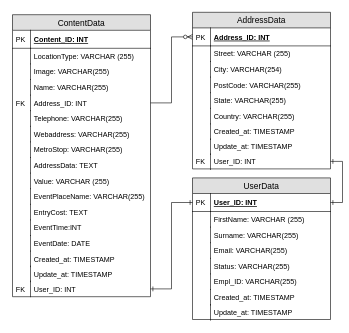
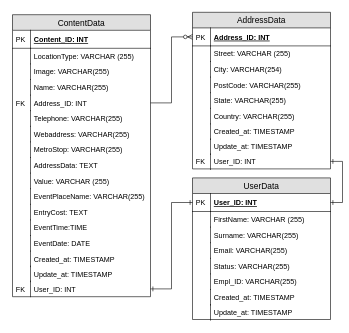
  <mxCell id="0" />
  <mxCell id="1" parent="0" />
  <mxCell id="2" value="ContentData" style="swimlane;fontStyle=0;childLayout=stackLayout;horizontal=1;startSize=26;fillColor=#e0e0e0;horizontalStack=0;resizeParent=1;resizeParentMax=0;resizeLast=0;collapsible=1;marginBottom=0;swimlaneFillColor=#ffffff;align=center;fontSize=14;" vertex="1" parent="1"><mxGeometry x="20" y="24" width="230" height="470" as="geometry" /></mxCell>
  <mxCell id="3" value="Content_ID: INT" style="shape=partialRectangle;top=0;left=0;right=0;bottom=1;align=left;verticalAlign=middle;fillColor=none;spacingLeft=34;spacingRight=4;overflow=hidden;rotatable=0;points=[[0,0.5],[1,0.5]];portConstraint=eastwest;dropTarget=0;fontStyle=5;fontSize=12;" vertex="1" parent="2"><mxGeometry y="26" width="230" height="30" as="geometry" /></mxCell>
  <mxCell id="4" value="PK" style="shape=partialRectangle;top=0;left=0;bottom=0;fillColor=none;align=left;verticalAlign=middle;spacingLeft=4;spacingRight=4;overflow=hidden;rotatable=0;points=[];portConstraint=eastwest;part=1;fontSize=12;" vertex="1" connectable="0" parent="3"><mxGeometry width="30" height="30" as="geometry" /></mxCell>
  <mxCell id="5" value="LocationType: VARCHAR (255)" style="shape=partialRectangle;top=0;left=0;right=0;bottom=0;align=left;verticalAlign=top;fillColor=none;spacingLeft=34;spacingRight=4;overflow=hidden;rotatable=0;points=[[0,0.5],[1,0.5]];portConstraint=eastwest;dropTarget=0;fontSize=12;" vertex="1" parent="2"><mxGeometry y="56" width="230" height="26" as="geometry" /></mxCell>
  <mxCell id="6" value="" style="shape=partialRectangle;top=0;left=0;bottom=0;fillColor=none;align=left;verticalAlign=top;spacingLeft=4;spacingRight=4;overflow=hidden;rotatable=0;points=[];portConstraint=eastwest;part=1;fontSize=12;" vertex="1" connectable="0" parent="5"><mxGeometry width="30" height="26" as="geometry" /></mxCell>
  <mxCell id="7" value="Image: VARCHAR(255)" style="shape=partialRectangle;top=0;left=0;right=0;bottom=0;align=left;verticalAlign=top;fillColor=none;spacingLeft=34;spacingRight=4;overflow=hidden;rotatable=0;points=[[0,0.5],[1,0.5]];portConstraint=eastwest;dropTarget=0;fontSize=12;" vertex="1" parent="2"><mxGeometry y="82" width="230" height="26" as="geometry" /></mxCell>
  <mxCell id="8" value="" style="shape=partialRectangle;top=0;left=0;bottom=0;fillColor=none;align=left;verticalAlign=top;spacingLeft=4;spacingRight=4;overflow=hidden;rotatable=0;points=[];portConstraint=eastwest;part=1;fontSize=12;" vertex="1" connectable="0" parent="7"><mxGeometry width="30" height="26" as="geometry" /></mxCell>
  <mxCell id="9" value="Name: VARCHAR(255)" style="shape=partialRectangle;top=0;left=0;right=0;bottom=0;align=left;verticalAlign=top;fillColor=none;spacingLeft=34;spacingRight=4;overflow=hidden;rotatable=0;points=[[0,0.5],[1,0.5]];portConstraint=eastwest;dropTarget=0;fontSize=12;" vertex="1" parent="2"><mxGeometry y="108" width="230" height="26" as="geometry" /></mxCell>
  <mxCell id="10" value="" style="shape=partialRectangle;top=0;left=0;bottom=0;fillColor=none;align=left;verticalAlign=top;spacingLeft=4;spacingRight=4;overflow=hidden;rotatable=0;points=[];portConstraint=eastwest;part=1;fontSize=12;" vertex="1" connectable="0" parent="9"><mxGeometry width="30" height="26" as="geometry" /></mxCell>
  <mxCell id="11" value="Address_ID: INT" style="shape=partialRectangle;top=0;left=0;right=0;bottom=0;align=left;verticalAlign=top;fillColor=none;spacingLeft=34;spacingRight=4;overflow=hidden;rotatable=0;points=[[0,0.5],[1,0.5]];portConstraint=eastwest;dropTarget=0;fontSize=12;" vertex="1" parent="2"><mxGeometry y="134" width="230" height="26" as="geometry" /></mxCell>
  <mxCell id="12" value="FK" style="shape=partialRectangle;top=0;left=0;bottom=0;fillColor=none;align=left;verticalAlign=top;spacingLeft=4;spacingRight=4;overflow=hidden;rotatable=0;points=[];portConstraint=eastwest;part=1;fontSize=12;" vertex="1" connectable="0" parent="11"><mxGeometry width="30" height="26" as="geometry" /></mxCell>
  <mxCell id="13" value="Telephone: VARCHAR(255)" style="shape=partialRectangle;top=0;left=0;right=0;bottom=0;align=left;verticalAlign=top;fillColor=none;spacingLeft=34;spacingRight=4;overflow=hidden;rotatable=0;points=[[0,0.5],[1,0.5]];portConstraint=eastwest;dropTarget=0;fontSize=12;" vertex="1" parent="2"><mxGeometry y="160" width="230" height="26" as="geometry" /></mxCell>
  <mxCell id="14" value="" style="shape=partialRectangle;top=0;left=0;bottom=0;fillColor=none;align=left;verticalAlign=top;spacingLeft=4;spacingRight=4;overflow=hidden;rotatable=0;points=[];portConstraint=eastwest;part=1;fontSize=12;" vertex="1" connectable="0" parent="13"><mxGeometry width="30" height="26" as="geometry" /></mxCell>
  <mxCell id="15" value="Webaddress: VARCHAR(255)" style="shape=partialRectangle;top=0;left=0;right=0;bottom=0;align=left;verticalAlign=top;fillColor=none;spacingLeft=34;spacingRight=4;overflow=hidden;rotatable=0;points=[[0,0.5],[1,0.5]];portConstraint=eastwest;dropTarget=0;fontSize=12;" vertex="1" parent="2"><mxGeometry y="186" width="230" height="26" as="geometry" /></mxCell>
  <mxCell id="16" value="" style="shape=partialRectangle;top=0;left=0;bottom=0;fillColor=none;align=left;verticalAlign=top;spacingLeft=4;spacingRight=4;overflow=hidden;rotatable=0;points=[];portConstraint=eastwest;part=1;fontSize=12;" vertex="1" connectable="0" parent="15"><mxGeometry width="30" height="26" as="geometry" /></mxCell>
  <mxCell id="17" value="MetroStop: VARCHAR(255)" style="shape=partialRectangle;top=0;left=0;right=0;bottom=0;align=left;verticalAlign=top;fillColor=none;spacingLeft=34;spacingRight=4;overflow=hidden;rotatable=0;points=[[0,0.5],[1,0.5]];portConstraint=eastwest;dropTarget=0;fontSize=12;" vertex="1" parent="2"><mxGeometry y="212" width="230" height="26" as="geometry" /></mxCell>
  <mxCell id="18" value="" style="shape=partialRectangle;top=0;left=0;bottom=0;fillColor=none;align=left;verticalAlign=top;spacingLeft=4;spacingRight=4;overflow=hidden;rotatable=0;points=[];portConstraint=eastwest;part=1;fontSize=12;" vertex="1" connectable="0" parent="17"><mxGeometry width="30" height="26" as="geometry" /></mxCell>
  <mxCell id="19" value="AddressData: TEXT" style="shape=partialRectangle;top=0;left=0;right=0;bottom=0;align=left;verticalAlign=top;fillColor=none;spacingLeft=34;spacingRight=4;overflow=hidden;rotatable=0;points=[[0,0.5],[1,0.5]];portConstraint=eastwest;dropTarget=0;fontSize=12;" vertex="1" parent="2"><mxGeometry y="238" width="230" height="26" as="geometry" /></mxCell>
  <mxCell id="20" value="" style="shape=partialRectangle;top=0;left=0;bottom=0;fillColor=none;align=left;verticalAlign=top;spacingLeft=4;spacingRight=4;overflow=hidden;rotatable=0;points=[];portConstraint=eastwest;part=1;fontSize=12;" vertex="1" connectable="0" parent="19"><mxGeometry width="30" height="26" as="geometry" /></mxCell>
  <mxCell id="21" value="Value: VARCHAR (255)" style="shape=partialRectangle;top=0;left=0;right=0;bottom=0;align=left;verticalAlign=top;fillColor=none;spacingLeft=34;spacingRight=4;overflow=hidden;rotatable=0;points=[[0,0.5],[1,0.5]];portConstraint=eastwest;dropTarget=0;fontSize=12;" vertex="1" parent="2"><mxGeometry y="264" width="230" height="26" as="geometry" /></mxCell>
  <mxCell id="22" value="" style="shape=partialRectangle;top=0;left=0;bottom=0;fillColor=none;align=left;verticalAlign=top;spacingLeft=4;spacingRight=4;overflow=hidden;rotatable=0;points=[];portConstraint=eastwest;part=1;fontSize=12;" vertex="1" connectable="0" parent="21"><mxGeometry width="30" height="26" as="geometry" /></mxCell>
  <mxCell id="23" value="EventPlaceName: VARCHAR(255)" style="shape=partialRectangle;top=0;left=0;right=0;bottom=0;align=left;verticalAlign=top;fillColor=none;spacingLeft=34;spacingRight=4;overflow=hidden;rotatable=0;points=[[0,0.5],[1,0.5]];portConstraint=eastwest;dropTarget=0;fontSize=12;" vertex="1" parent="2"><mxGeometry y="290" width="230" height="26" as="geometry" /></mxCell>
  <mxCell id="24" value="" style="shape=partialRectangle;top=0;left=0;bottom=0;fillColor=none;align=left;verticalAlign=top;spacingLeft=4;spacingRight=4;overflow=hidden;rotatable=0;points=[];portConstraint=eastwest;part=1;fontSize=12;" vertex="1" connectable="0" parent="23"><mxGeometry width="30" height="26" as="geometry" /></mxCell>
  <mxCell id="25" value="EntryCost: TEXT" style="shape=partialRectangle;top=0;left=0;right=0;bottom=0;align=left;verticalAlign=top;fillColor=none;spacingLeft=34;spacingRight=4;overflow=hidden;rotatable=0;points=[[0,0.5],[1,0.5]];portConstraint=eastwest;dropTarget=0;fontSize=12;" vertex="1" parent="2"><mxGeometry y="316" width="230" height="26" as="geometry" /></mxCell>
  <mxCell id="26" value="" style="shape=partialRectangle;top=0;left=0;bottom=0;fillColor=none;align=left;verticalAlign=top;spacingLeft=4;spacingRight=4;overflow=hidden;rotatable=0;points=[];portConstraint=eastwest;part=1;fontSize=12;" vertex="1" connectable="0" parent="25"><mxGeometry width="30" height="26" as="geometry" /></mxCell>
- <mxCell id="27" value="EventTime:INT" style="shape=partialRectangle;top=0;left=0;right=0;bottom=0;align=left;verticalAlign=top;fillColor=none;spacingLeft=34;spacingRight=4;overflow=hidden;rotatable=0;points=[[0,0.5],[1,0.5]];portConstraint=eastwest;dropTarget=0;fontSize=12;" vertex="1" parent="2"><mxGeometry y="342" width="230" height="26" as="geometry" /></mxCell>
+ <mxCell id="27" value="EventTime:TIME" style="shape=partialRectangle;top=0;left=0;right=0;bottom=0;align=left;verticalAlign=top;fillColor=none;spacingLeft=34;spacingRight=4;overflow=hidden;rotatable=0;points=[[0,0.5],[1,0.5]];portConstraint=eastwest;dropTarget=0;fontSize=12;" vertex="1" parent="2"><mxGeometry y="342" width="230" height="26" as="geometry" /></mxCell>
  <mxCell id="28" value="" style="shape=partialRectangle;top=0;left=0;bottom=0;fillColor=none;align=left;verticalAlign=top;spacingLeft=4;spacingRight=4;overflow=hidden;rotatable=0;points=[];portConstraint=eastwest;part=1;fontSize=12;" vertex="1" connectable="0" parent="27"><mxGeometry width="30" height="26" as="geometry" /></mxCell>
  <mxCell id="29" value="EventDate: DATE" style="shape=partialRectangle;top=0;left=0;right=0;bottom=0;align=left;verticalAlign=top;fillColor=none;spacingLeft=34;spacingRight=4;overflow=hidden;rotatable=0;points=[[0,0.5],[1,0.5]];portConstraint=eastwest;dropTarget=0;fontSize=12;" vertex="1" parent="2"><mxGeometry y="368" width="230" height="26" as="geometry" /></mxCell>
  <mxCell id="30" value="" style="shape=partialRectangle;top=0;left=0;bottom=0;fillColor=none;align=left;verticalAlign=top;spacingLeft=4;spacingRight=4;overflow=hidden;rotatable=0;points=[];portConstraint=eastwest;part=1;fontSize=12;" vertex="1" connectable="0" parent="29"><mxGeometry width="30" height="26" as="geometry" /></mxCell>
  <mxCell id="31" value="Created_at: TIMESTAMP" style="shape=partialRectangle;top=0;left=0;right=0;bottom=0;align=left;verticalAlign=top;fillColor=none;spacingLeft=34;spacingRight=4;overflow=hidden;rotatable=0;points=[[0,0.5],[1,0.5]];portConstraint=eastwest;dropTarget=0;fontSize=12;" vertex="1" parent="2"><mxGeometry y="394" width="230" height="25" as="geometry" /></mxCell>
  <mxCell id="32" value="" style="shape=partialRectangle;top=0;left=0;bottom=0;fillColor=none;align=left;verticalAlign=top;spacingLeft=4;spacingRight=4;overflow=hidden;rotatable=0;points=[];portConstraint=eastwest;part=1;fontSize=12;" vertex="1" connectable="0" parent="31"><mxGeometry width="30" height="26" as="geometry" /></mxCell>
  <mxCell id="33" value="Update_at: TIMESTAMP" style="shape=partialRectangle;top=0;left=0;right=0;bottom=0;align=left;verticalAlign=top;fillColor=none;spacingLeft=34;spacingRight=4;overflow=hidden;rotatable=0;points=[[0,0.5],[1,0.5]];portConstraint=eastwest;dropTarget=0;fontSize=12;" vertex="1" parent="2"><mxGeometry y="419" width="230" height="25" as="geometry" /></mxCell>
  <mxCell id="34" value="" style="shape=partialRectangle;top=0;left=0;bottom=0;fillColor=none;align=left;verticalAlign=top;spacingLeft=4;spacingRight=4;overflow=hidden;rotatable=0;points=[];portConstraint=eastwest;part=1;fontSize=12;" vertex="1" connectable="0" parent="33"><mxGeometry width="30" height="26" as="geometry" /></mxCell>
  <mxCell id="35" value="User_ID: INT" style="shape=partialRectangle;top=0;left=0;right=0;bottom=0;align=left;verticalAlign=top;fillColor=none;spacingLeft=34;spacingRight=4;overflow=hidden;rotatable=0;points=[[0,0.5],[1,0.5]];portConstraint=eastwest;dropTarget=0;fontSize=12;" vertex="1" parent="2"><mxGeometry y="444" width="230" height="26" as="geometry" /></mxCell>
  <mxCell id="36" value="FK" style="shape=partialRectangle;top=0;left=0;bottom=0;fillColor=none;align=left;verticalAlign=top;spacingLeft=4;spacingRight=4;overflow=hidden;rotatable=0;points=[];portConstraint=eastwest;part=1;fontSize=12;" vertex="1" connectable="0" parent="35"><mxGeometry width="30" height="26" as="geometry" /></mxCell>
  <mxCell id="37" value="AddressData" style="swimlane;fontStyle=0;childLayout=stackLayout;horizontal=1;startSize=26;fillColor=#e0e0e0;horizontalStack=0;resizeParent=1;resizeParentMax=0;resizeLast=0;collapsible=1;marginBottom=0;swimlaneFillColor=#ffffff;align=center;fontSize=14;" vertex="1" parent="1"><mxGeometry x="320" y="20" width="230" height="261" as="geometry" /></mxCell>
  <mxCell id="38" value="Address_ID: INT" style="shape=partialRectangle;top=0;left=0;right=0;bottom=1;align=left;verticalAlign=middle;fillColor=none;spacingLeft=34;spacingRight=4;overflow=hidden;rotatable=0;points=[[0,0.5],[1,0.5]];portConstraint=eastwest;dropTarget=0;fontStyle=5;fontSize=12;" vertex="1" parent="37"><mxGeometry y="26" width="230" height="30" as="geometry" /></mxCell>
  <mxCell id="39" value="PK" style="shape=partialRectangle;top=0;left=0;bottom=0;fillColor=none;align=left;verticalAlign=middle;spacingLeft=4;spacingRight=4;overflow=hidden;rotatable=0;points=[];portConstraint=eastwest;part=1;fontSize=12;" vertex="1" connectable="0" parent="38"><mxGeometry width="30" height="30" as="geometry" /></mxCell>
  <mxCell id="40" value="Street: VARCHAR (255)" style="shape=partialRectangle;top=0;left=0;right=0;bottom=0;align=left;verticalAlign=top;fillColor=none;spacingLeft=34;spacingRight=4;overflow=hidden;rotatable=0;points=[[0,0.5],[1,0.5]];portConstraint=eastwest;dropTarget=0;fontSize=12;" vertex="1" parent="37"><mxGeometry y="56" width="230" height="26" as="geometry" /></mxCell>
  <mxCell id="41" value="" style="shape=partialRectangle;top=0;left=0;bottom=0;fillColor=none;align=left;verticalAlign=top;spacingLeft=4;spacingRight=4;overflow=hidden;rotatable=0;points=[];portConstraint=eastwest;part=1;fontSize=12;" vertex="1" connectable="0" parent="40"><mxGeometry width="30" height="26" as="geometry" /></mxCell>
  <mxCell id="42" value="City: VARCHAR(254)" style="shape=partialRectangle;top=0;left=0;right=0;bottom=0;align=left;verticalAlign=top;fillColor=none;spacingLeft=34;spacingRight=4;overflow=hidden;rotatable=0;points=[[0,0.5],[1,0.5]];portConstraint=eastwest;dropTarget=0;fontSize=12;" vertex="1" parent="37"><mxGeometry y="82" width="230" height="26" as="geometry" /></mxCell>
  <mxCell id="43" value="" style="shape=partialRectangle;top=0;left=0;bottom=0;fillColor=none;align=left;verticalAlign=top;spacingLeft=4;spacingRight=4;overflow=hidden;rotatable=0;points=[];portConstraint=eastwest;part=1;fontSize=12;" vertex="1" connectable="0" parent="42"><mxGeometry width="30" height="26" as="geometry" /></mxCell>
  <mxCell id="44" value="PostCode: VARCHAR(255)" style="shape=partialRectangle;top=0;left=0;right=0;bottom=0;align=left;verticalAlign=top;fillColor=none;spacingLeft=34;spacingRight=4;overflow=hidden;rotatable=0;points=[[0,0.5],[1,0.5]];portConstraint=eastwest;dropTarget=0;fontSize=12;" vertex="1" parent="37"><mxGeometry y="108" width="230" height="26" as="geometry" /></mxCell>
  <mxCell id="45" value="" style="shape=partialRectangle;top=0;left=0;bottom=0;fillColor=none;align=left;verticalAlign=top;spacingLeft=4;spacingRight=4;overflow=hidden;rotatable=0;points=[];portConstraint=eastwest;part=1;fontSize=12;" vertex="1" connectable="0" parent="44"><mxGeometry width="30" height="26" as="geometry" /></mxCell>
  <mxCell id="46" value="State: VARCHAR(255)" style="shape=partialRectangle;top=0;left=0;right=0;bottom=0;align=left;verticalAlign=top;fillColor=none;spacingLeft=34;spacingRight=4;overflow=hidden;rotatable=0;points=[[0,0.5],[1,0.5]];portConstraint=eastwest;dropTarget=0;fontSize=12;" vertex="1" parent="37"><mxGeometry y="134" width="230" height="26" as="geometry" /></mxCell>
  <mxCell id="47" value="" style="shape=partialRectangle;top=0;left=0;bottom=0;fillColor=none;align=left;verticalAlign=top;spacingLeft=4;spacingRight=4;overflow=hidden;rotatable=0;points=[];portConstraint=eastwest;part=1;fontSize=12;" vertex="1" connectable="0" parent="46"><mxGeometry width="30" height="26" as="geometry" /></mxCell>
  <mxCell id="48" value="Country: VARCHAR(255)" style="shape=partialRectangle;top=0;left=0;right=0;bottom=0;align=left;verticalAlign=top;fillColor=none;spacingLeft=34;spacingRight=4;overflow=hidden;rotatable=0;points=[[0,0.5],[1,0.5]];portConstraint=eastwest;dropTarget=0;fontSize=12;" vertex="1" parent="37"><mxGeometry y="160" width="230" height="26" as="geometry" /></mxCell>
  <mxCell id="49" value="" style="shape=partialRectangle;top=0;left=0;bottom=0;fillColor=none;align=left;verticalAlign=top;spacingLeft=4;spacingRight=4;overflow=hidden;rotatable=0;points=[];portConstraint=eastwest;part=1;fontSize=12;" vertex="1" connectable="0" parent="48"><mxGeometry width="30" height="26" as="geometry" /></mxCell>
  <mxCell id="50" value="Created_at: TIMESTAMP" style="shape=partialRectangle;top=0;left=0;right=0;bottom=0;align=left;verticalAlign=top;fillColor=none;spacingLeft=34;spacingRight=4;overflow=hidden;rotatable=0;points=[[0,0.5],[1,0.5]];portConstraint=eastwest;dropTarget=0;fontSize=12;" vertex="1" parent="37"><mxGeometry y="186" width="230" height="25" as="geometry" /></mxCell>
  <mxCell id="51" value="" style="shape=partialRectangle;top=0;left=0;bottom=0;fillColor=none;align=left;verticalAlign=top;spacingLeft=4;spacingRight=4;overflow=hidden;rotatable=0;points=[];portConstraint=eastwest;part=1;fontSize=12;" vertex="1" connectable="0" parent="50"><mxGeometry width="30" height="26" as="geometry" /></mxCell>
  <mxCell id="52" value="Update_at: TIMESTAMP" style="shape=partialRectangle;top=0;left=0;right=0;bottom=0;align=left;verticalAlign=top;fillColor=none;spacingLeft=34;spacingRight=4;overflow=hidden;rotatable=0;points=[[0,0.5],[1,0.5]];portConstraint=eastwest;dropTarget=0;fontSize=12;" vertex="1" parent="37"><mxGeometry y="211" width="230" height="25" as="geometry" /></mxCell>
  <mxCell id="53" value="" style="shape=partialRectangle;top=0;left=0;bottom=0;fillColor=none;align=left;verticalAlign=top;spacingLeft=4;spacingRight=4;overflow=hidden;rotatable=0;points=[];portConstraint=eastwest;part=1;fontSize=12;" vertex="1" connectable="0" parent="52"><mxGeometry width="30" height="26" as="geometry" /></mxCell>
  <mxCell id="54" value="User_ID: INT" style="shape=partialRectangle;top=0;left=0;right=0;bottom=0;align=left;verticalAlign=top;fillColor=none;spacingLeft=34;spacingRight=4;overflow=hidden;rotatable=0;points=[[0,0.5],[1,0.5]];portConstraint=eastwest;dropTarget=0;fontSize=12;" vertex="1" parent="37"><mxGeometry y="236" width="230" height="25" as="geometry" /></mxCell>
  <mxCell id="55" value="FK" style="shape=partialRectangle;top=0;left=0;bottom=0;fillColor=none;align=left;verticalAlign=top;spacingLeft=4;spacingRight=4;overflow=hidden;rotatable=0;points=[];portConstraint=eastwest;part=1;fontSize=12;" vertex="1" connectable="0" parent="54"><mxGeometry width="30" height="26" as="geometry" /></mxCell>
  <mxCell id="56" style="edgeStyle=orthogonalEdgeStyle;rounded=0;orthogonalLoop=1;jettySize=auto;html=1;exitX=0;exitY=0.5;exitDx=0;exitDy=0;entryX=1;entryY=0.5;entryDx=0;entryDy=0;startArrow=ERzeroToMany;startFill=1;endArrow=none;endFill=0;" edge="1" parent="1" source="38" target="11"><mxGeometry relative="1" as="geometry" /></mxCell>
  <mxCell id="57" value="UserData" style="swimlane;fontStyle=0;childLayout=stackLayout;horizontal=1;startSize=26;fillColor=#e0e0e0;horizontalStack=0;resizeParent=1;resizeParentMax=0;resizeLast=0;collapsible=1;marginBottom=0;swimlaneFillColor=#ffffff;align=center;fontSize=14;" vertex="1" parent="1"><mxGeometry x="320" y="296" width="230" height="236" as="geometry" /></mxCell>
  <mxCell id="58" value="User_ID: INT" style="shape=partialRectangle;top=0;left=0;right=0;bottom=1;align=left;verticalAlign=middle;fillColor=none;spacingLeft=34;spacingRight=4;overflow=hidden;rotatable=0;points=[[0,0.5],[1,0.5]];portConstraint=eastwest;dropTarget=0;fontStyle=5;fontSize=12;" vertex="1" parent="57"><mxGeometry y="26" width="230" height="30" as="geometry" /></mxCell>
  <mxCell id="59" value="PK" style="shape=partialRectangle;top=0;left=0;bottom=0;fillColor=none;align=left;verticalAlign=middle;spacingLeft=4;spacingRight=4;overflow=hidden;rotatable=0;points=[];portConstraint=eastwest;part=1;fontSize=12;" vertex="1" connectable="0" parent="58"><mxGeometry width="30" height="30" as="geometry" /></mxCell>
  <mxCell id="60" value="FirstName: VARCHAR (255)" style="shape=partialRectangle;top=0;left=0;right=0;bottom=0;align=left;verticalAlign=top;fillColor=none;spacingLeft=34;spacingRight=4;overflow=hidden;rotatable=0;points=[[0,0.5],[1,0.5]];portConstraint=eastwest;dropTarget=0;fontSize=12;" vertex="1" parent="57"><mxGeometry y="56" width="230" height="26" as="geometry" /></mxCell>
  <mxCell id="61" value="" style="shape=partialRectangle;top=0;left=0;bottom=0;fillColor=none;align=left;verticalAlign=top;spacingLeft=4;spacingRight=4;overflow=hidden;rotatable=0;points=[];portConstraint=eastwest;part=1;fontSize=12;" vertex="1" connectable="0" parent="60"><mxGeometry width="30" height="26" as="geometry" /></mxCell>
  <mxCell id="62" value="Surname: VARCHAR(255)" style="shape=partialRectangle;top=0;left=0;right=0;bottom=0;align=left;verticalAlign=top;fillColor=none;spacingLeft=34;spacingRight=4;overflow=hidden;rotatable=0;points=[[0,0.5],[1,0.5]];portConstraint=eastwest;dropTarget=0;fontSize=12;" vertex="1" parent="57"><mxGeometry y="82" width="230" height="26" as="geometry" /></mxCell>
  <mxCell id="63" value="" style="shape=partialRectangle;top=0;left=0;bottom=0;fillColor=none;align=left;verticalAlign=top;spacingLeft=4;spacingRight=4;overflow=hidden;rotatable=0;points=[];portConstraint=eastwest;part=1;fontSize=12;" vertex="1" connectable="0" parent="62"><mxGeometry width="30" height="26" as="geometry" /></mxCell>
  <mxCell id="64" value="Email: VARCHAR(255)" style="shape=partialRectangle;top=0;left=0;right=0;bottom=0;align=left;verticalAlign=top;fillColor=none;spacingLeft=34;spacingRight=4;overflow=hidden;rotatable=0;points=[[0,0.5],[1,0.5]];portConstraint=eastwest;dropTarget=0;fontSize=12;" vertex="1" parent="57"><mxGeometry y="108" width="230" height="26" as="geometry" /></mxCell>
  <mxCell id="65" value="" style="shape=partialRectangle;top=0;left=0;bottom=0;fillColor=none;align=left;verticalAlign=top;spacingLeft=4;spacingRight=4;overflow=hidden;rotatable=0;points=[];portConstraint=eastwest;part=1;fontSize=12;" vertex="1" connectable="0" parent="64"><mxGeometry width="30" height="26" as="geometry" /></mxCell>
  <mxCell id="66" value="Status: VARCHAR(255)" style="shape=partialRectangle;top=0;left=0;right=0;bottom=0;align=left;verticalAlign=top;fillColor=none;spacingLeft=34;spacingRight=4;overflow=hidden;rotatable=0;points=[[0,0.5],[1,0.5]];portConstraint=eastwest;dropTarget=0;fontSize=12;" vertex="1" parent="57"><mxGeometry y="134" width="230" height="26" as="geometry" /></mxCell>
  <mxCell id="67" value="" style="shape=partialRectangle;top=0;left=0;bottom=0;fillColor=none;align=left;verticalAlign=top;spacingLeft=4;spacingRight=4;overflow=hidden;rotatable=0;points=[];portConstraint=eastwest;part=1;fontSize=12;" vertex="1" connectable="0" parent="66"><mxGeometry width="30" height="26" as="geometry" /></mxCell>
  <mxCell id="68" value="Empl_ID: VARCHAR(255)" style="shape=partialRectangle;top=0;left=0;right=0;bottom=0;align=left;verticalAlign=top;fillColor=none;spacingLeft=34;spacingRight=4;overflow=hidden;rotatable=0;points=[[0,0.5],[1,0.5]];portConstraint=eastwest;dropTarget=0;fontSize=12;" vertex="1" parent="57"><mxGeometry y="160" width="230" height="26" as="geometry" /></mxCell>
  <mxCell id="69" value="" style="shape=partialRectangle;top=0;left=0;bottom=0;fillColor=none;align=left;verticalAlign=top;spacingLeft=4;spacingRight=4;overflow=hidden;rotatable=0;points=[];portConstraint=eastwest;part=1;fontSize=12;" vertex="1" connectable="0" parent="68"><mxGeometry width="30" height="26" as="geometry" /></mxCell>
  <mxCell id="70" value="Created_at: TIMESTAMP" style="shape=partialRectangle;top=0;left=0;right=0;bottom=0;align=left;verticalAlign=top;fillColor=none;spacingLeft=34;spacingRight=4;overflow=hidden;rotatable=0;points=[[0,0.5],[1,0.5]];portConstraint=eastwest;dropTarget=0;fontSize=12;" vertex="1" parent="57"><mxGeometry y="186" width="230" height="25" as="geometry" /></mxCell>
  <mxCell id="71" value="" style="shape=partialRectangle;top=0;left=0;bottom=0;fillColor=none;align=left;verticalAlign=top;spacingLeft=4;spacingRight=4;overflow=hidden;rotatable=0;points=[];portConstraint=eastwest;part=1;fontSize=12;" vertex="1" connectable="0" parent="70"><mxGeometry width="30" height="26" as="geometry" /></mxCell>
  <mxCell id="72" value="Update_at: TIMESTAMP" style="shape=partialRectangle;top=0;left=0;right=0;bottom=0;align=left;verticalAlign=top;fillColor=none;spacingLeft=34;spacingRight=4;overflow=hidden;rotatable=0;points=[[0,0.5],[1,0.5]];portConstraint=eastwest;dropTarget=0;fontSize=12;" vertex="1" parent="57"><mxGeometry y="211" width="230" height="25" as="geometry" /></mxCell>
  <mxCell id="73" value="" style="shape=partialRectangle;top=0;left=0;bottom=0;fillColor=none;align=left;verticalAlign=top;spacingLeft=4;spacingRight=4;overflow=hidden;rotatable=0;points=[];portConstraint=eastwest;part=1;fontSize=12;" vertex="1" connectable="0" parent="72"><mxGeometry width="30" height="26" as="geometry" /></mxCell>
  <mxCell id="74" style="edgeStyle=orthogonalEdgeStyle;rounded=0;orthogonalLoop=1;jettySize=auto;html=1;exitX=1;exitY=0.5;exitDx=0;exitDy=0;entryX=1;entryY=0.5;entryDx=0;entryDy=0;startArrow=ERone;startFill=0;endArrow=ERone;endFill=0;" edge="1" parent="1" source="58" target="54"><mxGeometry relative="1" as="geometry" /></mxCell>
  <mxCell id="75" style="edgeStyle=orthogonalEdgeStyle;rounded=0;orthogonalLoop=1;jettySize=auto;html=1;exitX=0;exitY=0.5;exitDx=0;exitDy=0;entryX=1;entryY=0.5;entryDx=0;entryDy=0;startArrow=ERone;startFill=0;endArrow=ERone;endFill=0;" edge="1" parent="1" source="58" target="35"><mxGeometry relative="1" as="geometry" /></mxCell>
